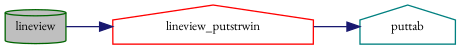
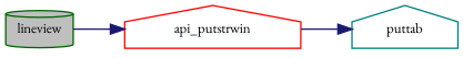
  digraph {
    fontname="EB Garamond"
    rankdir=LR
    node [fillcolor=white fontname="EB Garamond" fontsize=10 shape=house style=filled]
    edge [color=midnightblue fontname="EB Garamond" fontsize=10 labelfontname=Helvetica labelfontsize=10 style=solid]
    n1 [color=darkgreen fillcolor=grey75 fontcolor=black height=0.2 label=lineview shape=cylinder width=0.4]
-   n2 [color=red height=0.2 label=lineview_putstrwin width=0.4]
+   n2 [color=red height=0.2 label=api_putstrwin width=0.4]
    n3 [color=teal height=0.2 label=puttab width=0.4]
    n1 -> n2
    n2 -> n3
  }
